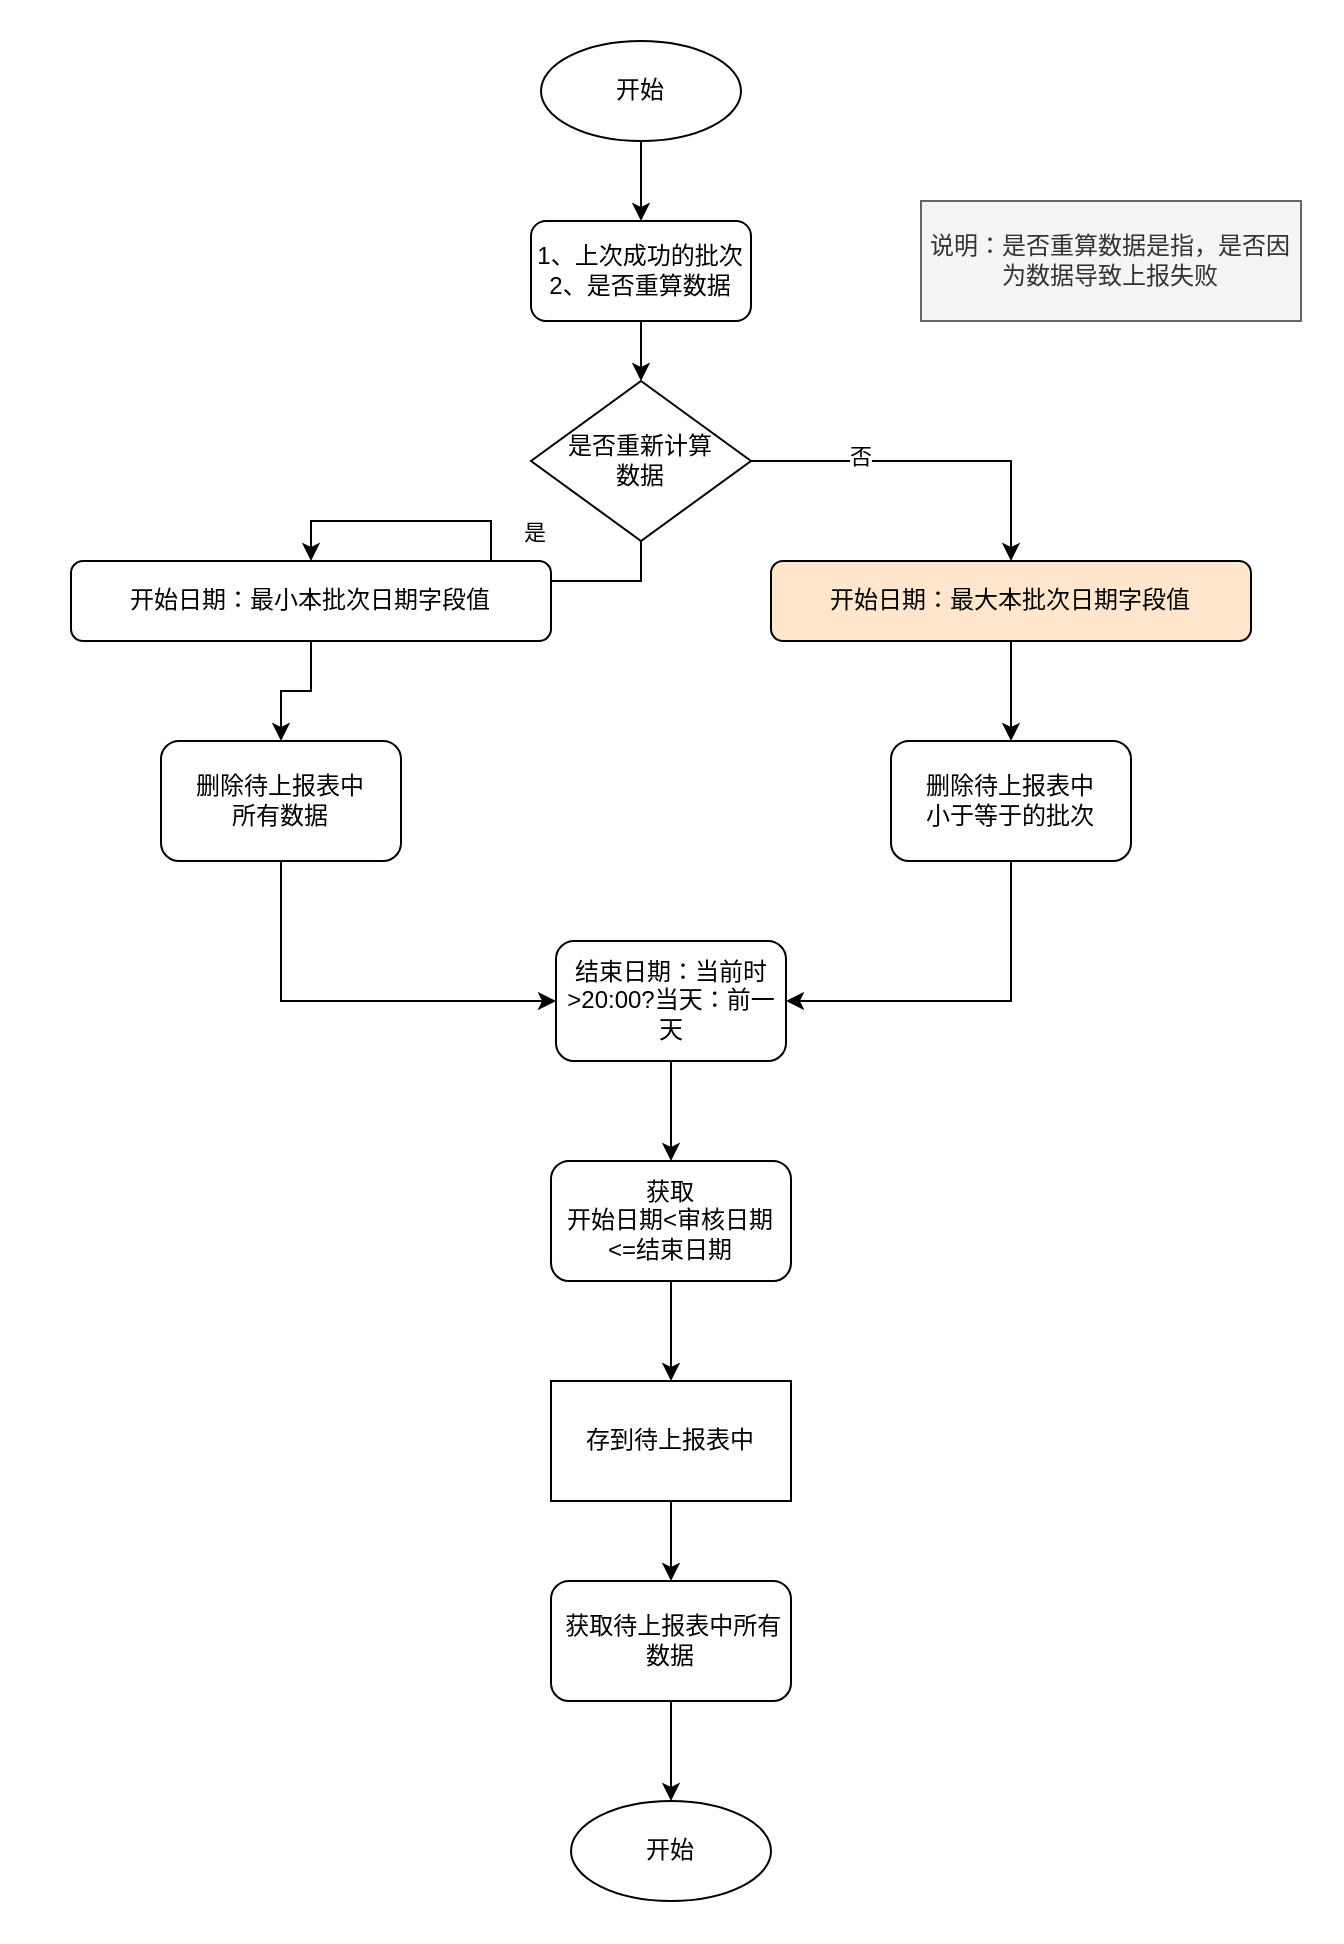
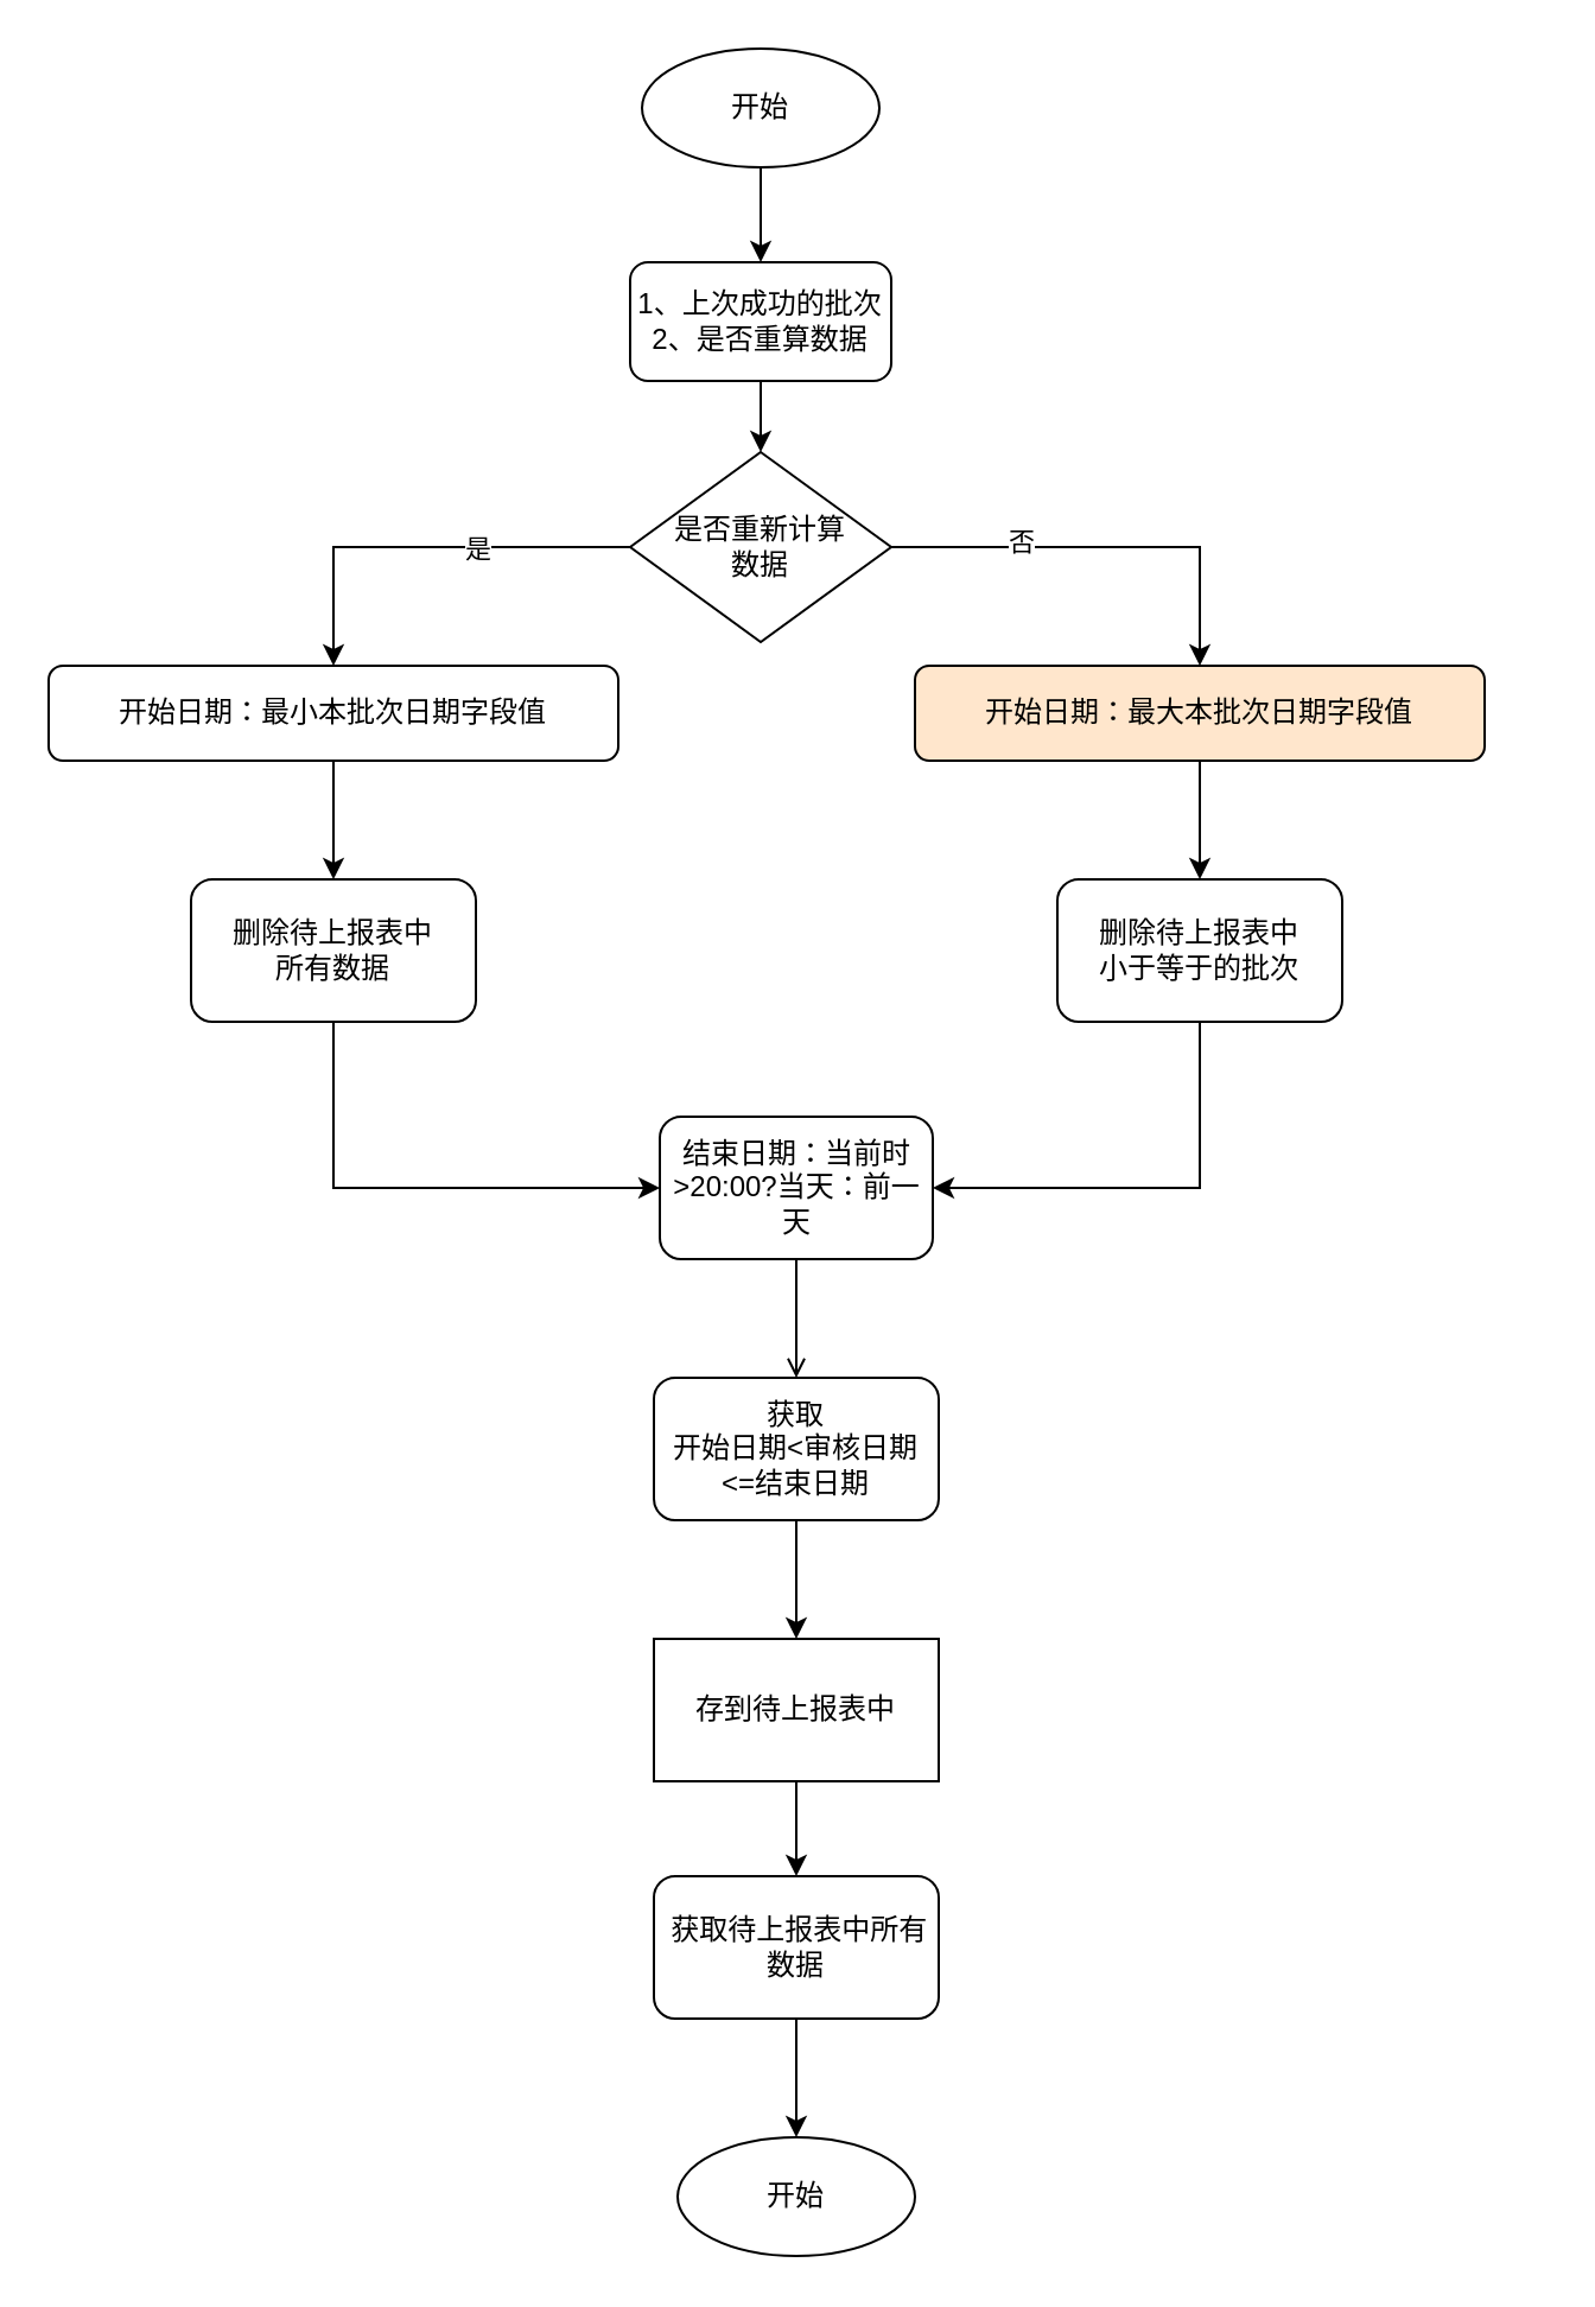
  <mxCell id="0" />
  <mxCell id="1" parent="0" />
  <mxCell id="2" style="edgeStyle=orthogonalEdgeStyle;rounded=0;orthogonalLoop=1;jettySize=auto;html=1;exitX=0.5;exitY=1;exitDx=0;exitDy=0;entryX=0.5;entryY=0;entryDx=0;entryDy=0;" edge="1" parent="1" source="3" target="5"><mxGeometry relative="1" as="geometry" /></mxCell>
  <mxCell id="3" value="开始" style="ellipse;whiteSpace=wrap;html=1;" vertex="1" parent="1"><mxGeometry x="270" y="20" width="100" height="50" as="geometry" /></mxCell>
  <mxCell id="4" style="edgeStyle=orthogonalEdgeStyle;rounded=0;orthogonalLoop=1;jettySize=auto;html=1;entryX=0.5;entryY=0;entryDx=0;entryDy=0;" edge="1" parent="1" source="5" target="10"><mxGeometry relative="1" as="geometry" /></mxCell>
  <mxCell id="5" value="1、上次成功的批次&lt;br&gt;2、是否重算数据" style="rounded=1;whiteSpace=wrap;html=1;" vertex="1" parent="1"><mxGeometry x="265" y="110" width="110" height="50" as="geometry" /></mxCell>
  <mxCell id="6" style="edgeStyle=orthogonalEdgeStyle;rounded=0;orthogonalLoop=1;jettySize=auto;html=1;entryX=0.5;entryY=0;entryDx=0;entryDy=0;" edge="1" parent="1" source="10" target="23"><mxGeometry relative="1" as="geometry" /></mxCell>
  <mxCell id="7" value="是" style="edgeLabel;html=1;align=center;verticalAlign=middle;resizable=0;points=[];" vertex="1" connectable="0" parent="6"><mxGeometry x="0.006" y="2" relative="1" as="geometry"><mxPoint x="23" y="-2" as="offset" /></mxGeometry></mxCell>
  <mxCell id="8" style="edgeStyle=orthogonalEdgeStyle;rounded=0;orthogonalLoop=1;jettySize=auto;html=1;exitX=1;exitY=0.5;exitDx=0;exitDy=0;entryX=0.5;entryY=0;entryDx=0;entryDy=0;" edge="1" parent="1" source="10" target="12"><mxGeometry relative="1" as="geometry" /></mxCell>
  <mxCell id="9" value="否" style="edgeLabel;html=1;align=center;verticalAlign=middle;resizable=0;points=[];" vertex="1" connectable="0" parent="8"><mxGeometry x="-0.404" y="3" relative="1" as="geometry"><mxPoint as="offset" /></mxGeometry></mxCell>
  <mxCell id="10" value="是否重新计算&lt;br&gt;数据" style="rhombus;whiteSpace=wrap;html=1;" vertex="1" parent="1"><mxGeometry x="265" y="190" width="110" height="80" as="geometry" /></mxCell>
  <mxCell id="11" style="edgeStyle=orthogonalEdgeStyle;rounded=0;orthogonalLoop=1;jettySize=auto;html=1;entryX=0.5;entryY=0;entryDx=0;entryDy=0;" edge="1" parent="1" source="12" target="27"><mxGeometry relative="1" as="geometry" /></mxCell>
  <mxCell id="12" value="开始日期：最大&lt;span&gt;本批次日期字段值&lt;/span&gt;" style="rounded=1;whiteSpace=wrap;html=1;fillColor=#ffe6cc;" vertex="1" parent="1"><mxGeometry x="385" y="280" width="240" height="40" as="geometry" /></mxCell>
  <mxCell id="13" style="edgeStyle=orthogonalEdgeStyle;rounded=0;orthogonalLoop=1;jettySize=auto;html=1;entryX=0.5;entryY=0;entryDx=0;entryDy=0;" edge="1" parent="1" source="14" target="16"><mxGeometry relative="1" as="geometry" /></mxCell>
  <mxCell id="14" value="获取&lt;br&gt;开始日期&amp;lt;审核日期&lt;br&gt;&amp;lt;=结束日期" style="rounded=1;whiteSpace=wrap;html=1;" vertex="1" parent="1"><mxGeometry x="275" y="580" width="120" height="60" as="geometry" /></mxCell>
  <mxCell id="15" style="edgeStyle=orthogonalEdgeStyle;rounded=0;orthogonalLoop=1;jettySize=auto;html=1;exitX=0.5;exitY=1;exitDx=0;exitDy=0;" edge="1" parent="1" source="16" target="18"><mxGeometry relative="1" as="geometry" /></mxCell>
  <mxCell id="16" value="存到待上报表中" style="rounded=0;whiteSpace=wrap;html=1;" vertex="1" parent="1"><mxGeometry x="275" y="690" width="120" height="60" as="geometry" /></mxCell>
  <mxCell id="17" style="edgeStyle=orthogonalEdgeStyle;rounded=0;orthogonalLoop=1;jettySize=auto;html=1;" edge="1" parent="1" source="18" target="19"><mxGeometry relative="1" as="geometry" /></mxCell>
  <mxCell id="18" value="&amp;nbsp;获取待上报表中所有数据" style="rounded=1;whiteSpace=wrap;html=1;" vertex="1" parent="1"><mxGeometry x="275" y="790" width="120" height="60" as="geometry" /></mxCell>
  <mxCell id="19" value="开始" style="ellipse;whiteSpace=wrap;html=1;" vertex="1" parent="1"><mxGeometry x="285" y="900" width="100" height="50" as="geometry" /></mxCell>
  <mxCell id="20" style="edgeStyle=orthogonalEdgeStyle;rounded=0;orthogonalLoop=1;jettySize=auto;html=1;exitX=0.5;exitY=1;exitDx=0;exitDy=0;entryX=0;entryY=0.5;entryDx=0;entryDy=0;" edge="1" parent="1" source="21" target="25"><mxGeometry relative="1" as="geometry" /></mxCell>
  <mxCell id="21" value="删除待上报表中&lt;br&gt;所有数据" style="rounded=1;whiteSpace=wrap;html=1;" vertex="1" parent="1"><mxGeometry x="80" y="370" width="120" height="60" as="geometry" /></mxCell>
  <mxCell id="22" style="edgeStyle=orthogonalEdgeStyle;rounded=0;orthogonalLoop=1;jettySize=auto;html=1;exitX=0.5;exitY=1;exitDx=0;exitDy=0;entryX=0.5;entryY=0;entryDx=0;entryDy=0;" edge="1" parent="1" source="23" target="21"><mxGeometry relative="1" as="geometry" /></mxCell>
- <mxCell id="23" value="开始日期：最小&lt;span&gt;本批次日期字段值&lt;br&gt;&lt;/span&gt;" style="rounded=1;whiteSpace=wrap;html=1;" vertex="1" parent="1"><mxGeometry x="35" y="280" width="240" height="40" as="geometry" /></mxCell>
- <mxCell id="24" style="edgeStyle=orthogonalEdgeStyle;rounded=0;orthogonalLoop=1;jettySize=auto;html=1;exitX=0.5;exitY=1;exitDx=0;exitDy=0;entryX=0.5;entryY=0;entryDx=0;entryDy=0;" edge="1" parent="1" source="25" target="14"><mxGeometry relative="1" as="geometry" /></mxCell>
+ <mxCell id="23" value="开始日期：最小&lt;span&gt;本批次日期字段值&lt;br&gt;&lt;/span&gt;" style="rounded=1;whiteSpace=wrap;html=1;" vertex="1" parent="1"><mxGeometry x="20" y="280" width="240" height="40" as="geometry" /></mxCell>
+ <mxCell id="24" style="edgeStyle=orthogonalEdgeStyle;rounded=0;orthogonalLoop=1;jettySize=auto;html=1;exitX=0.5;exitY=1;exitDx=0;exitDy=0;entryX=0.5;entryY=0;entryDx=0;entryDy=0;endArrow=open;" edge="1" parent="1" source="25" target="14"><mxGeometry relative="1" as="geometry" /></mxCell>
  <mxCell id="25" value="&lt;span&gt;结束日期：当前时&amp;gt;20:00?当天：前一天&lt;/span&gt;" style="rounded=1;whiteSpace=wrap;html=1;" vertex="1" parent="1"><mxGeometry x="277.5" y="470" width="115" height="60" as="geometry" /></mxCell>
  <mxCell id="26" style="edgeStyle=orthogonalEdgeStyle;rounded=0;orthogonalLoop=1;jettySize=auto;html=1;exitX=0.5;exitY=1;exitDx=0;exitDy=0;entryX=1;entryY=0.5;entryDx=0;entryDy=0;" edge="1" parent="1" source="27" target="25"><mxGeometry relative="1" as="geometry" /></mxCell>
  <mxCell id="27" value="删除待上报表中&lt;br&gt;小于等于的批次" style="rounded=1;whiteSpace=wrap;html=1;" vertex="1" parent="1"><mxGeometry x="445" y="370" width="120" height="60" as="geometry" /></mxCell>
- <mxCell id="28" value="说明：是否重算数据是指，是否因为数据导致上报失败" style="text;html=1;strokeColor=#666666;fillColor=#f5f5f5;align=center;verticalAlign=middle;whiteSpace=wrap;rounded=0;fontColor=#333333;" vertex="1" parent="1"><mxGeometry x="460" y="100" width="190" height="60" as="geometry" /></mxCell>
